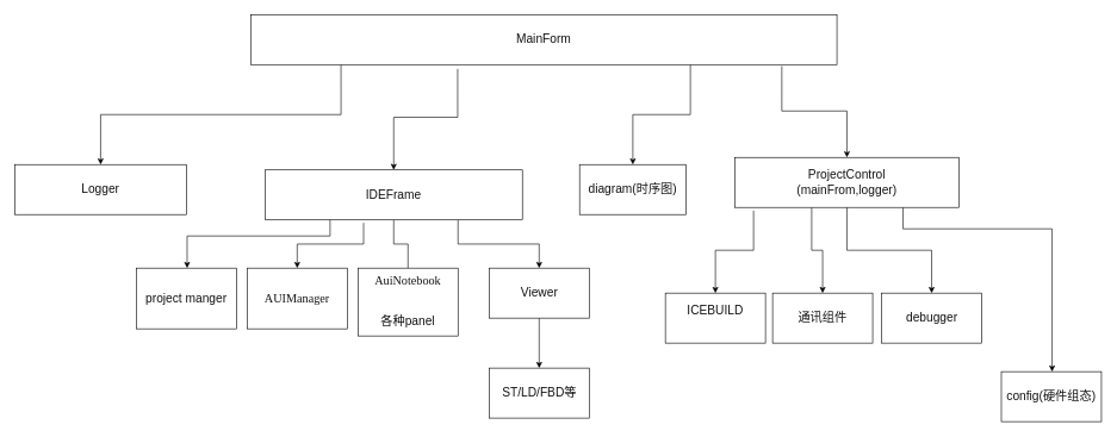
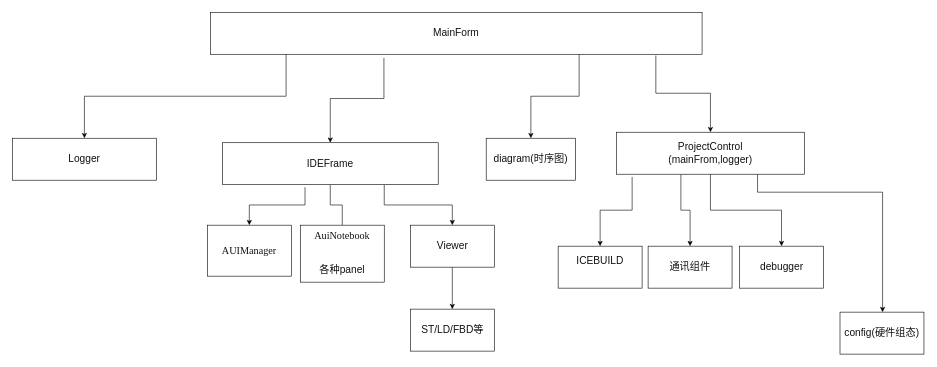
  <mxCell id="0" />
  <mxCell id="1" parent="0" />
  <mxCell id="2" value="" style="edgeStyle=orthogonalEdgeStyle;rounded=0;orthogonalLoop=1;jettySize=auto;html=1;fontColor=#121212;exitX=0.353;exitY=1.086;exitDx=0;exitDy=0;exitPerimeter=0;" edge="1" parent="1" source="4" target="12"><mxGeometry relative="1" as="geometry" /></mxCell>
  <mxCell id="3" value="" style="edgeStyle=orthogonalEdgeStyle;rounded=0;orthogonalLoop=1;jettySize=auto;html=1;fontColor=#121212;exitX=0.75;exitY=1;exitDx=0;exitDy=0;" edge="1" parent="1" source="4" target="5"><mxGeometry relative="1" as="geometry" /></mxCell>
  <mxCell id="4" value="MainForm" style="rounded=0;whiteSpace=wrap;html=1;strokeColor=#000000;fontColor=#121212;fontSize=17;" vertex="1" parent="1"><mxGeometry x="350" y="20" width="820" height="70" as="geometry" /></mxCell>
  <mxCell id="5" value="diagram(时序图)" style="rounded=0;whiteSpace=wrap;html=1;strokeColor=#000000;fontColor=#121212;fontSize=17;" vertex="1" parent="1"><mxGeometry x="810" y="230" width="149" height="70" as="geometry" /></mxCell>
  <mxCell id="6" value="" style="edgeStyle=orthogonalEdgeStyle;rounded=0;orthogonalLoop=1;jettySize=auto;html=1;fontColor=#121212;exitX=0.383;exitY=1.06;exitDx=0;exitDy=0;exitPerimeter=0;" edge="1" parent="1" source="12" target="28"><mxGeometry relative="1" as="geometry" /></mxCell>
  <mxCell id="7" value="" style="edgeStyle=orthogonalEdgeStyle;rounded=0;orthogonalLoop=1;jettySize=auto;html=1;fontColor=#121212;endArrow=none;" edge="1" parent="1" source="12" target="27"><mxGeometry relative="1" as="geometry" /></mxCell>
  <mxCell id="8" value="" style="edgeStyle=orthogonalEdgeStyle;rounded=0;orthogonalLoop=1;jettySize=auto;html=1;fontColor=#121212;exitX=0.906;exitY=1.029;exitDx=0;exitDy=0;exitPerimeter=0;" edge="1" parent="1" source="4" target="22"><mxGeometry relative="1" as="geometry" /></mxCell>
  <mxCell id="9" value="" style="edgeStyle=orthogonalEdgeStyle;rounded=0;orthogonalLoop=1;jettySize=auto;html=1;fontColor=#121212;exitX=0.154;exitY=1.004;exitDx=0;exitDy=0;exitPerimeter=0;" edge="1" parent="1" source="4" target="17"><mxGeometry relative="1" as="geometry"><mxPoint x="440" y="160" as="sourcePoint" /></mxGeometry></mxCell>
  <mxCell id="10" value="" style="edgeStyle=orthogonalEdgeStyle;rounded=0;orthogonalLoop=1;jettySize=auto;html=1;fontColor=#121212;exitX=0.75;exitY=1;exitDx=0;exitDy=0;" edge="1" parent="1" source="12" target="15"><mxGeometry relative="1" as="geometry" /></mxCell>
- <mxCell id="11" value="" style="edgeStyle=orthogonalEdgeStyle;rounded=0;orthogonalLoop=1;jettySize=auto;html=1;fontColor=#121212;exitX=0.25;exitY=1;exitDx=0;exitDy=0;" edge="1" parent="1" source="12" target="13"><mxGeometry relative="1" as="geometry"><mxPoint x="410" y="310" as="sourcePoint" /><Array as="points"><mxPoint x="461" y="330" /><mxPoint x="261" y="330" /></Array></mxGeometry></mxCell>
  <mxCell id="12" value="&lt;div style=&quot;font-size: 17px;&quot;&gt;IDEFrame&lt;/div&gt;" style="rounded=0;whiteSpace=wrap;html=1;strokeColor=#000000;fontColor=#121212;fontSize=17;" vertex="1" parent="1"><mxGeometry x="370" y="237.5" width="360" height="70" as="geometry" /></mxCell>
- <mxCell id="13" value="project manger" style="rounded=0;whiteSpace=wrap;html=1;strokeColor=#000000;fontColor=#121212;fontSize=17;" vertex="1" parent="1"><mxGeometry x="190" y="375" width="140" height="85" as="geometry" /></mxCell>
  <mxCell id="14" value="" style="edgeStyle=orthogonalEdgeStyle;rounded=0;orthogonalLoop=1;jettySize=auto;html=1;fontColor=#121212;" edge="1" parent="1" source="15" target="16"><mxGeometry relative="1" as="geometry" /></mxCell>
  <mxCell id="15" value="&lt;div style=&quot;font-size: 17px;&quot;&gt;Viewer&lt;/div&gt;" style="rounded=0;whiteSpace=wrap;html=1;strokeColor=#000000;fontColor=#121212;fontSize=17;" vertex="1" parent="1"><mxGeometry x="683.5" y="375" width="140" height="70" as="geometry" /></mxCell>
  <mxCell id="16" value="ST/LD/FBD等" style="rounded=0;whiteSpace=wrap;html=1;strokeColor=#000000;fontColor=#121212;fontSize=17;" vertex="1" parent="1"><mxGeometry x="683.5" y="515" width="140" height="70" as="geometry" /></mxCell>
  <mxCell id="17" value="&lt;div style=&quot;font-size: 17px;&quot;&gt;Logger&lt;/div&gt;" style="rounded=0;whiteSpace=wrap;html=1;strokeColor=#000000;fontColor=#121212;fontSize=17;" vertex="1" parent="1"><mxGeometry x="20" y="230" width="240" height="70" as="geometry" /></mxCell>
  <mxCell id="18" value="" style="edgeStyle=orthogonalEdgeStyle;rounded=0;orthogonalLoop=1;jettySize=auto;html=1;fontColor=#121212;exitX=0.084;exitY=1.065;exitDx=0;exitDy=0;exitPerimeter=0;" edge="1" parent="1" source="22" target="26"><mxGeometry relative="1" as="geometry" /></mxCell>
  <mxCell id="19" value="" style="edgeStyle=orthogonalEdgeStyle;rounded=0;orthogonalLoop=1;jettySize=auto;html=1;fontColor=#121212;exitX=0.343;exitY=1.004;exitDx=0;exitDy=0;exitPerimeter=0;" edge="1" parent="1" source="22" target="25"><mxGeometry relative="1" as="geometry" /></mxCell>
  <mxCell id="20" value="" style="edgeStyle=orthogonalEdgeStyle;rounded=0;orthogonalLoop=1;jettySize=auto;html=1;fontColor=#121212;exitX=0.75;exitY=1;exitDx=0;exitDy=0;" edge="1" parent="1" source="22" target="24"><mxGeometry relative="1" as="geometry"><mxPoint x="1340" y="320" as="sourcePoint" /><Array as="points"><mxPoint x="1262" y="320" /><mxPoint x="1471" y="320" /></Array></mxGeometry></mxCell>
  <mxCell id="21" value="" style="edgeStyle=orthogonalEdgeStyle;rounded=0;orthogonalLoop=1;jettySize=auto;html=1;fontColor=#121212;exitX=0.5;exitY=1;exitDx=0;exitDy=0;" edge="1" parent="1" source="22" target="23"><mxGeometry relative="1" as="geometry" /></mxCell>
  <mxCell id="22" value="&lt;div style=&quot;font-size: 17px;&quot;&gt;ProjectControl&lt;/div&gt;&lt;div style=&quot;font-size: 17px;&quot;&gt;(mainFrom,logger)&lt;/div&gt;" style="rounded=0;whiteSpace=wrap;html=1;strokeColor=#000000;fontColor=#121212;fontSize=17;" vertex="1" parent="1"><mxGeometry x="1027" y="220" width="314" height="70" as="geometry" /></mxCell>
  <mxCell id="23" value="debugger" style="rounded=0;whiteSpace=wrap;html=1;strokeColor=#000000;fontColor=#121212;fontSize=17;" vertex="1" parent="1"><mxGeometry x="1232.5" y="410" width="140" height="70" as="geometry" /></mxCell>
  <mxCell id="24" value="config(硬件组态)" style="rounded=0;whiteSpace=wrap;html=1;strokeColor=#000000;fontColor=#121212;fontSize=17;" vertex="1" parent="1"><mxGeometry x="1400" y="520" width="140" height="70" as="geometry" /></mxCell>
  <mxCell id="25" value="通讯组件" style="rounded=0;whiteSpace=wrap;html=1;strokeColor=#000000;fontColor=#121212;fontSize=17;" vertex="1" parent="1"><mxGeometry x="1080" y="410" width="140" height="70" as="geometry" /></mxCell>
  <mxCell id="26" value="&lt;div style=&quot;font-size: 17px;&quot;&gt;ICEBUILD&lt;/div&gt;&lt;div style=&quot;font-size: 17px;&quot;&gt;&lt;br style=&quot;font-size: 17px;&quot;&gt;&lt;/div&gt;" style="rounded=0;whiteSpace=wrap;html=1;strokeColor=#000000;fontColor=#121212;fontSize=17;" vertex="1" parent="1"><mxGeometry x="930" y="410" width="140" height="70" as="geometry" /></mxCell>
  <mxCell id="27" value="&lt;pre style=&quot;font-family: &amp;quot;宋体&amp;quot;; font-size: 17px;&quot;&gt;&lt;span style=&quot;background-color: rgb(255, 255, 255); font-size: 17px;&quot;&gt;&lt;font style=&quot;font-size: 17px;&quot; color=&quot;#121212&quot;&gt;AuiNotebook&lt;/font&gt;&lt;/span&gt;&lt;/pre&gt;&lt;div style=&quot;font-size: 17px;&quot;&gt;&lt;br style=&quot;font-size: 17px;&quot;&gt;&lt;/div&gt;&lt;div style=&quot;font-size: 17px;&quot;&gt;各种panel&lt;/div&gt;&lt;div style=&quot;font-size: 17px;&quot;&gt;&lt;br style=&quot;font-size: 17px;&quot;&gt;&lt;/div&gt;" style="rounded=0;whiteSpace=wrap;html=1;strokeColor=#000000;fontColor=#121212;fontSize=17;" vertex="1" parent="1"><mxGeometry x="500" y="375" width="140" height="95" as="geometry" /></mxCell>
  <mxCell id="28" value="&lt;pre style=&quot;font-family: &amp;quot;宋体&amp;quot;; font-size: 17px;&quot;&gt;&lt;span style=&quot;background-color: rgb(255, 255, 255); font-size: 17px;&quot;&gt;&lt;font style=&quot;font-size: 17px;&quot; color=&quot;#121212&quot;&gt;AUIManager&lt;/font&gt;&lt;/span&gt;&lt;/pre&gt;" style="rounded=0;whiteSpace=wrap;html=1;strokeColor=#000000;fontColor=#121212;fontSize=17;" vertex="1" parent="1"><mxGeometry x="345" y="375" width="140" height="85" as="geometry" /></mxCell>
